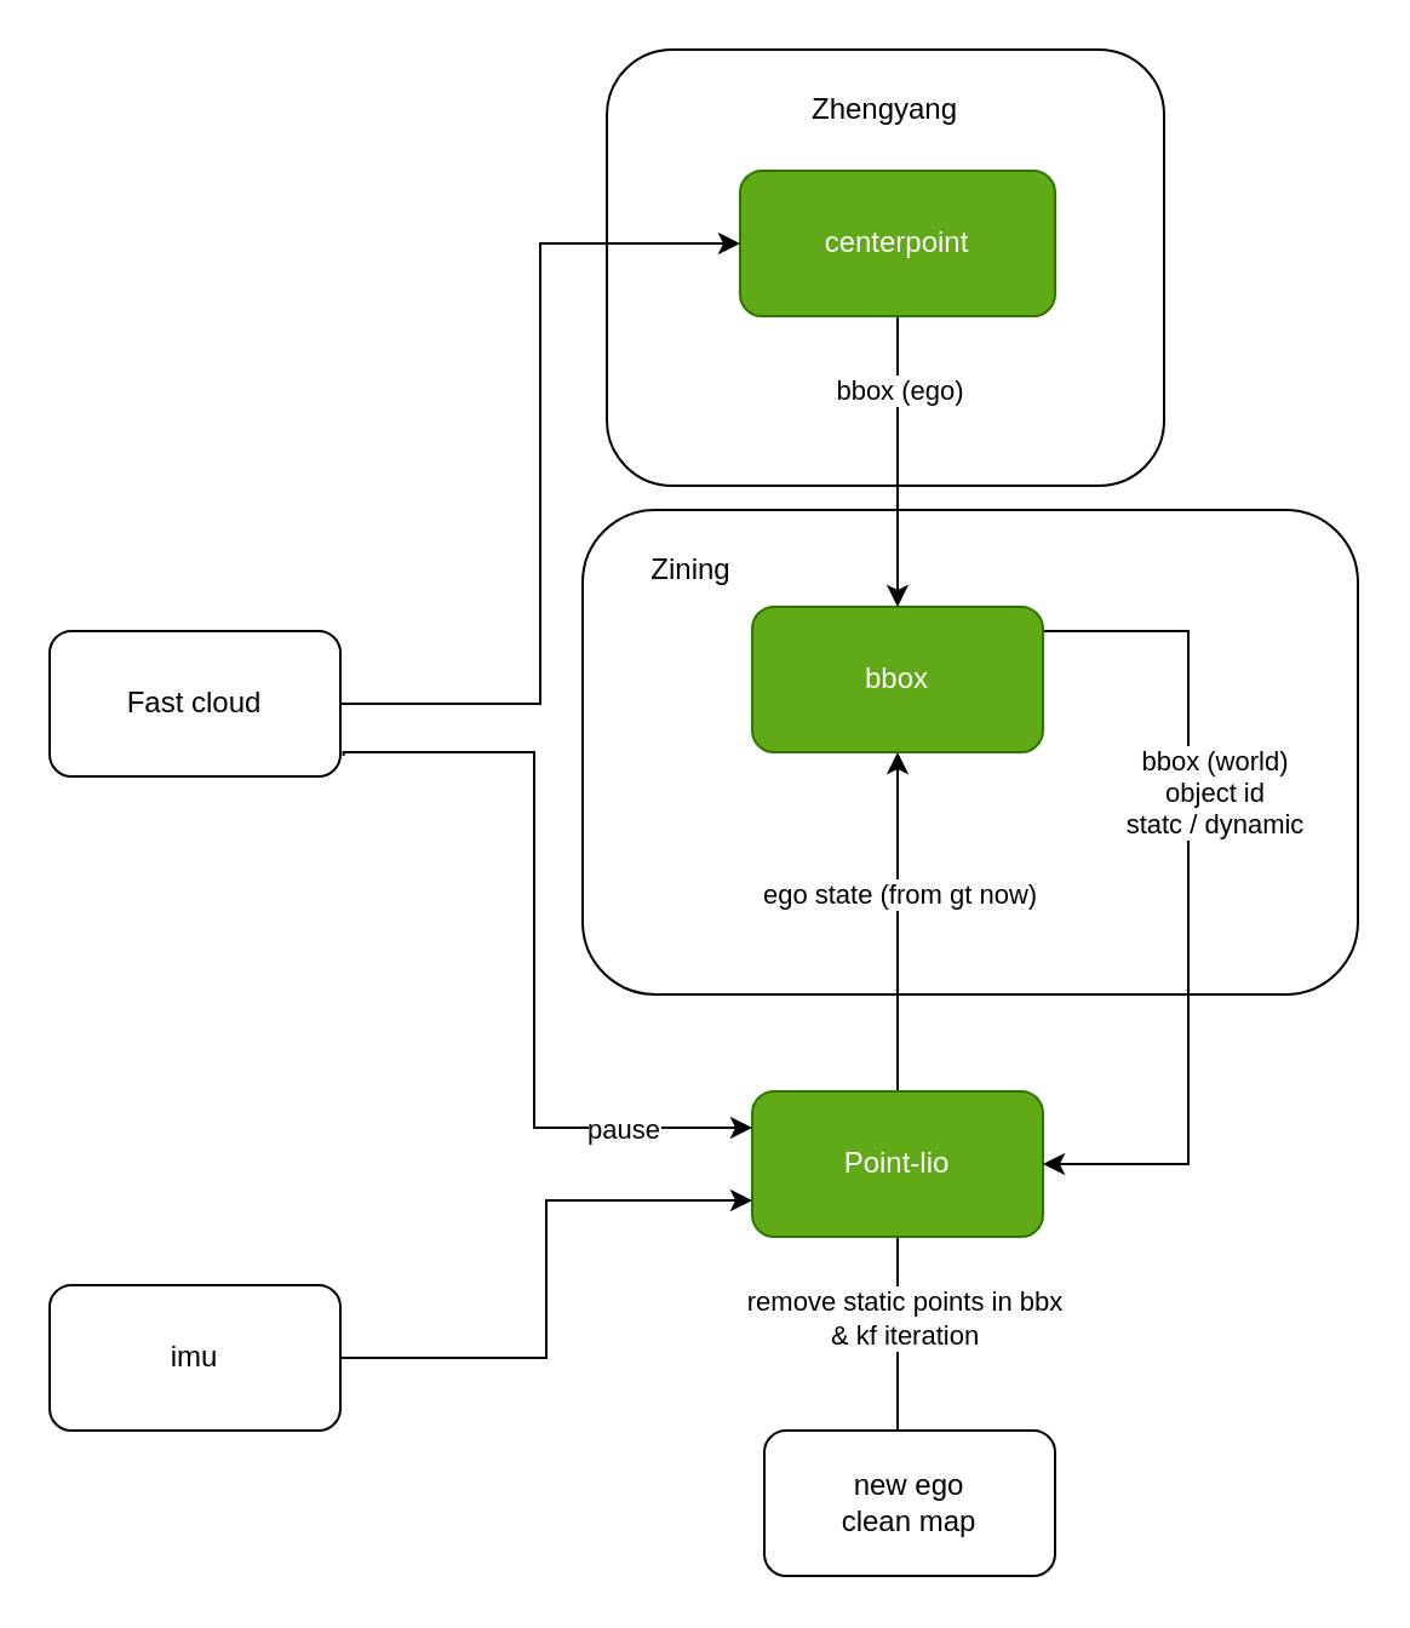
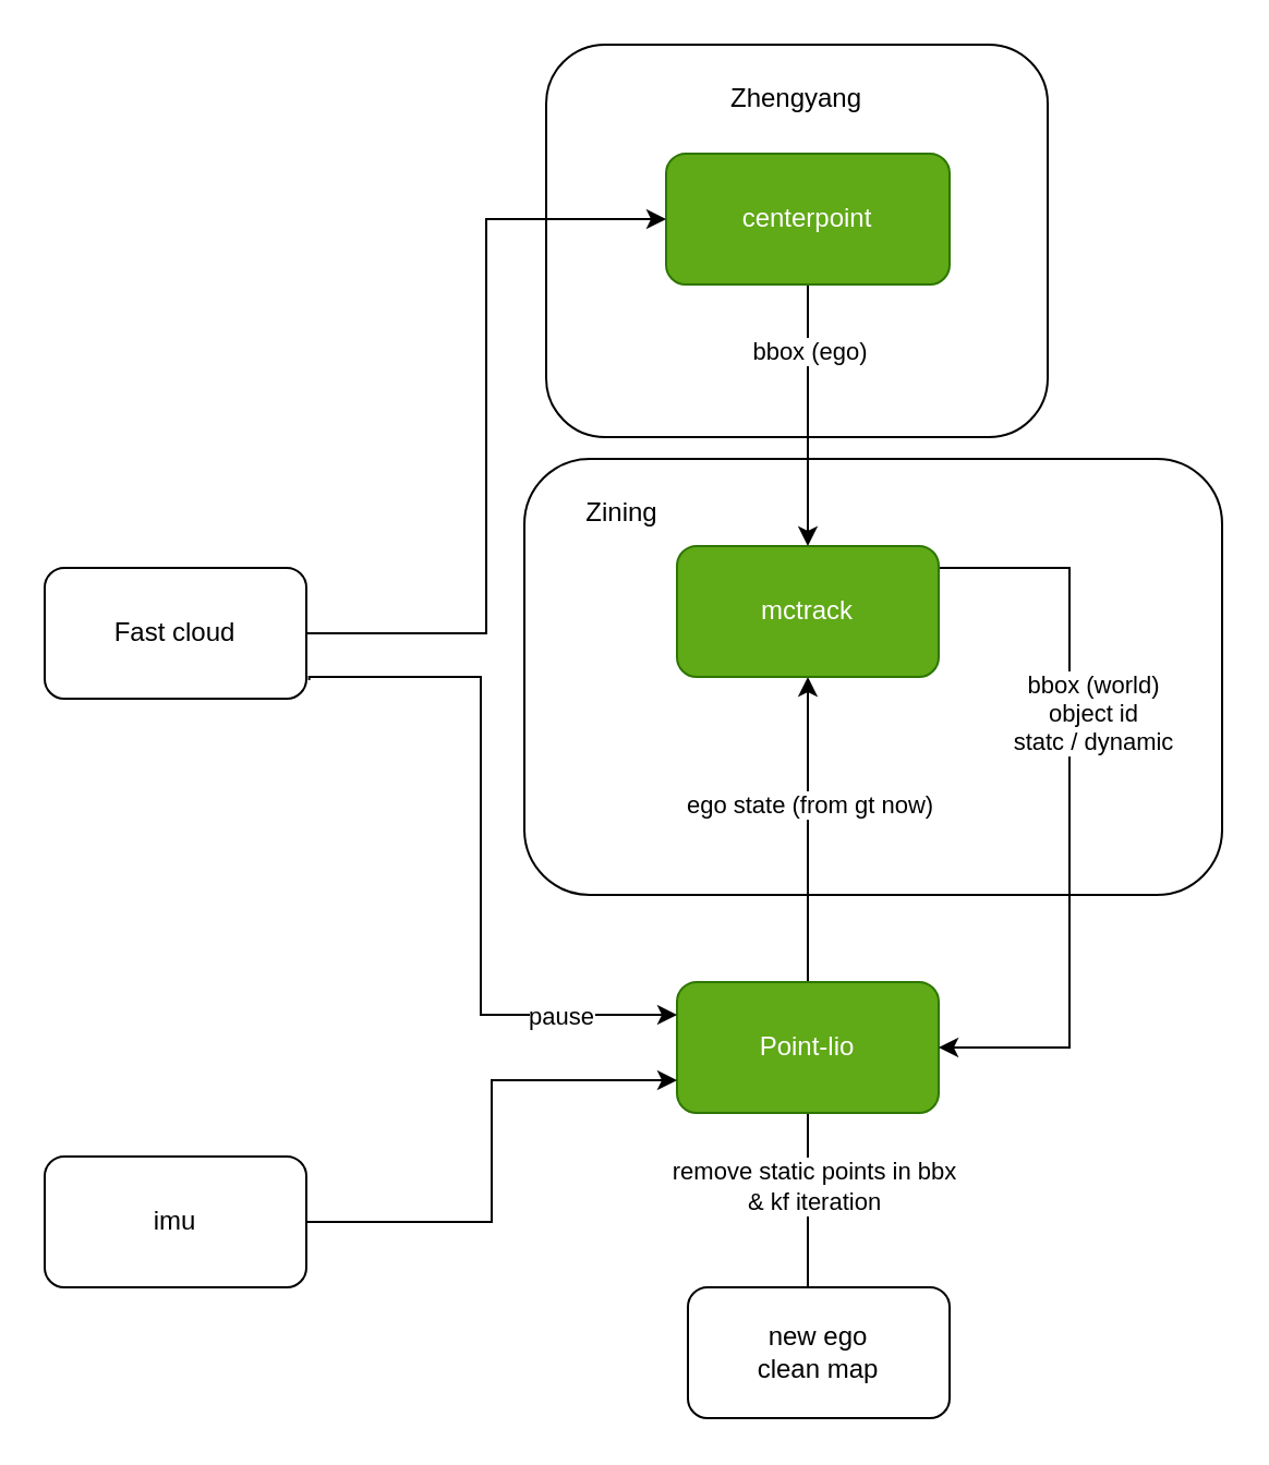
  <mxCell id="0" />
  <mxCell id="1" parent="0" />
  <mxCell id="2" value="" style="rounded=1;whiteSpace=wrap;html=1;fillColor=none;" vertex="1" parent="1"><mxGeometry x="250" y="20" width="230" height="180" as="geometry" /></mxCell>
  <mxCell id="3" value="" style="rounded=1;whiteSpace=wrap;html=1;fillColor=none;" vertex="1" parent="1"><mxGeometry x="240" y="210" width="320" height="200" as="geometry" /></mxCell>
  <mxCell id="4" style="edgeStyle=orthogonalEdgeStyle;rounded=0;orthogonalLoop=1;jettySize=auto;html=1;entryX=0.5;entryY=1;entryDx=0;entryDy=0;" edge="1" parent="1" source="8" target="11"><mxGeometry relative="1" as="geometry" /></mxCell>
  <mxCell id="5" value="ego state (from gt now)" style="edgeLabel;html=1;align=center;verticalAlign=middle;resizable=0;points=[];" connectable="0" vertex="1" parent="4"><mxGeometry x="0.178" relative="1" as="geometry"><mxPoint as="offset" /></mxGeometry></mxCell>
  <mxCell id="6" style="edgeStyle=orthogonalEdgeStyle;rounded=0;orthogonalLoop=1;jettySize=auto;html=1;" edge="1" parent="1" source="8"><mxGeometry relative="1" as="geometry"><mxPoint x="370" y="600" as="targetPoint" /></mxGeometry></mxCell>
  <mxCell id="7" value="remove static points in bbx&lt;br&gt;&amp;amp; kf iteration" style="edgeLabel;html=1;align=center;verticalAlign=middle;resizable=0;points=[];" connectable="0" vertex="1" parent="6"><mxGeometry x="-0.271" y="2" relative="1" as="geometry"><mxPoint as="offset" /></mxGeometry></mxCell>
  <mxCell id="8" value="Point-lio" style="rounded=1;whiteSpace=wrap;html=1;fillColor=#60a917;fontColor=#ffffff;strokeColor=#2D7600;" vertex="1" parent="1"><mxGeometry x="310" y="450" width="120" height="60" as="geometry" /></mxCell>
  <mxCell id="9" style="edgeStyle=orthogonalEdgeStyle;rounded=0;orthogonalLoop=1;jettySize=auto;html=1;entryX=1;entryY=0.5;entryDx=0;entryDy=0;" edge="1" parent="1" source="11" target="8"><mxGeometry relative="1" as="geometry"><mxPoint x="550" y="260" as="targetPoint" /><Array as="points"><mxPoint x="490" y="260" /><mxPoint x="490" y="480" /></Array></mxGeometry></mxCell>
  <mxCell id="10" value="bbox (world)&lt;br&gt;object id&lt;br&gt;statc / dynamic" style="edgeLabel;html=1;align=center;verticalAlign=middle;resizable=0;points=[];" connectable="0" vertex="1" parent="9"><mxGeometry x="0.154" relative="1" as="geometry"><mxPoint x="10" y="-70" as="offset" /></mxGeometry></mxCell>
- <mxCell id="11" value="bbox" style="rounded=1;whiteSpace=wrap;html=1;fillColor=#60a917;fontColor=#ffffff;strokeColor=#2D7600;" vertex="1" parent="1"><mxGeometry x="310" y="250" width="120" height="60" as="geometry" /></mxCell>
+ <mxCell id="11" value="mctrack" style="rounded=1;whiteSpace=wrap;html=1;fillColor=#60a917;fontColor=#ffffff;strokeColor=#2D7600;" vertex="1" parent="1"><mxGeometry x="310" y="250" width="120" height="60" as="geometry" /></mxCell>
  <mxCell id="12" value="" style="edgeStyle=orthogonalEdgeStyle;rounded=0;orthogonalLoop=1;jettySize=auto;html=1;entryX=0.5;entryY=0;entryDx=0;entryDy=0;" edge="1" parent="1" source="14" target="11"><mxGeometry relative="1" as="geometry" /></mxCell>
  <mxCell id="13" value="bbox (ego)" style="edgeLabel;html=1;align=center;verticalAlign=middle;resizable=0;points=[];" connectable="0" vertex="1" parent="12"><mxGeometry x="-0.2" y="1" relative="1" as="geometry"><mxPoint x="-1" y="-18" as="offset" /></mxGeometry></mxCell>
  <mxCell id="14" value="centerpoint" style="rounded=1;whiteSpace=wrap;html=1;fillColor=#60a917;fontColor=#ffffff;strokeColor=#2D7600;" vertex="1" parent="1"><mxGeometry x="305" y="70" width="130" height="60" as="geometry" /></mxCell>
  <mxCell id="15" style="edgeStyle=orthogonalEdgeStyle;rounded=0;orthogonalLoop=1;jettySize=auto;html=1;entryX=0;entryY=0.5;entryDx=0;entryDy=0;" edge="1" parent="1" source="18" target="14"><mxGeometry relative="1" as="geometry" /></mxCell>
  <mxCell id="16" style="edgeStyle=orthogonalEdgeStyle;rounded=0;orthogonalLoop=1;jettySize=auto;html=1;entryX=0;entryY=0.25;entryDx=0;entryDy=0;exitX=1.011;exitY=0.858;exitDx=0;exitDy=0;exitPerimeter=0;" edge="1" parent="1" source="18" target="8"><mxGeometry relative="1" as="geometry"><Array as="points"><mxPoint x="141" y="310" /><mxPoint x="220" y="310" /><mxPoint x="220" y="465" /></Array></mxGeometry></mxCell>
  <mxCell id="17" value="pause" style="edgeLabel;html=1;align=center;verticalAlign=middle;resizable=0;points=[];" connectable="0" vertex="1" parent="16"><mxGeometry x="0.548" y="1" relative="1" as="geometry"><mxPoint x="20" y="1" as="offset" /></mxGeometry></mxCell>
  <mxCell id="18" value="Fast cloud" style="rounded=1;whiteSpace=wrap;html=1;" vertex="1" parent="1"><mxGeometry x="20" y="260" width="120" height="60" as="geometry" /></mxCell>
  <mxCell id="19" value="new ego&lt;br&gt;clean map" style="rounded=1;whiteSpace=wrap;html=1;" vertex="1" parent="1"><mxGeometry x="315" y="590" width="120" height="60" as="geometry" /></mxCell>
  <mxCell id="20" style="edgeStyle=orthogonalEdgeStyle;rounded=0;orthogonalLoop=1;jettySize=auto;html=1;entryX=0;entryY=0.75;entryDx=0;entryDy=0;" edge="1" parent="1" source="21" target="8"><mxGeometry relative="1" as="geometry" /></mxCell>
  <mxCell id="21" value="imu" style="rounded=1;whiteSpace=wrap;html=1;" vertex="1" parent="1"><mxGeometry x="20" y="530" width="120" height="60" as="geometry" /></mxCell>
  <mxCell id="22" value="Zhengyang" style="text;html=1;align=center;verticalAlign=middle;whiteSpace=wrap;rounded=0;" vertex="1" parent="1"><mxGeometry x="335" y="30" width="60" height="30" as="geometry" /></mxCell>
  <mxCell id="23" value="Zining" style="text;html=1;align=center;verticalAlign=middle;whiteSpace=wrap;rounded=0;" vertex="1" parent="1"><mxGeometry x="255" y="220" width="60" height="30" as="geometry" /></mxCell>
